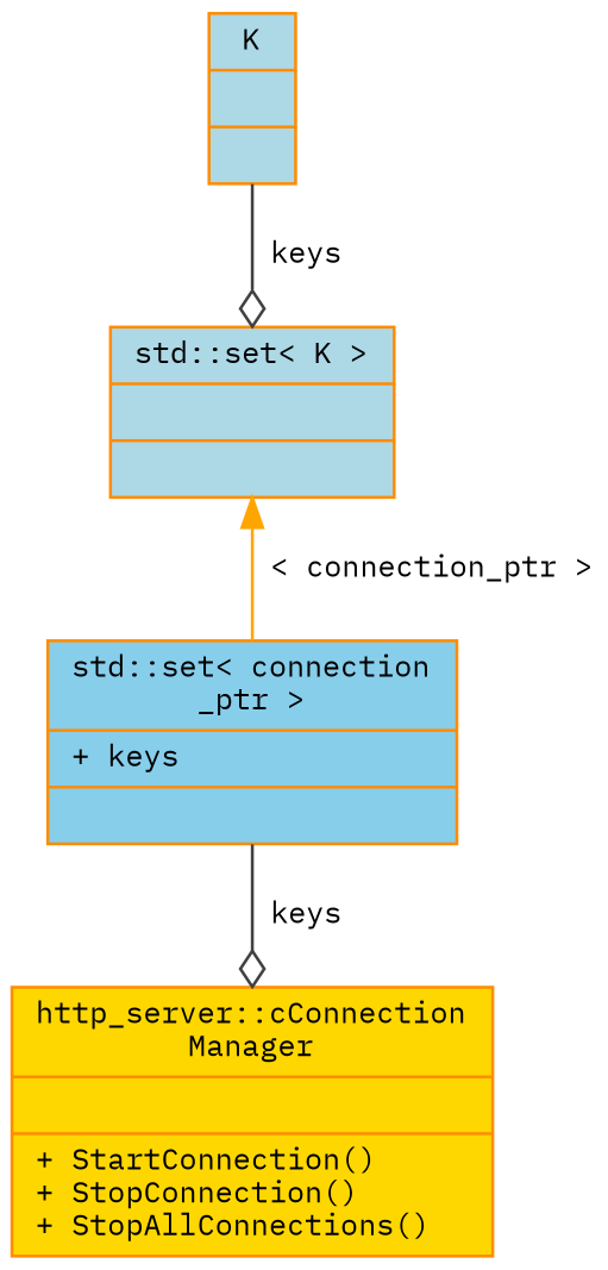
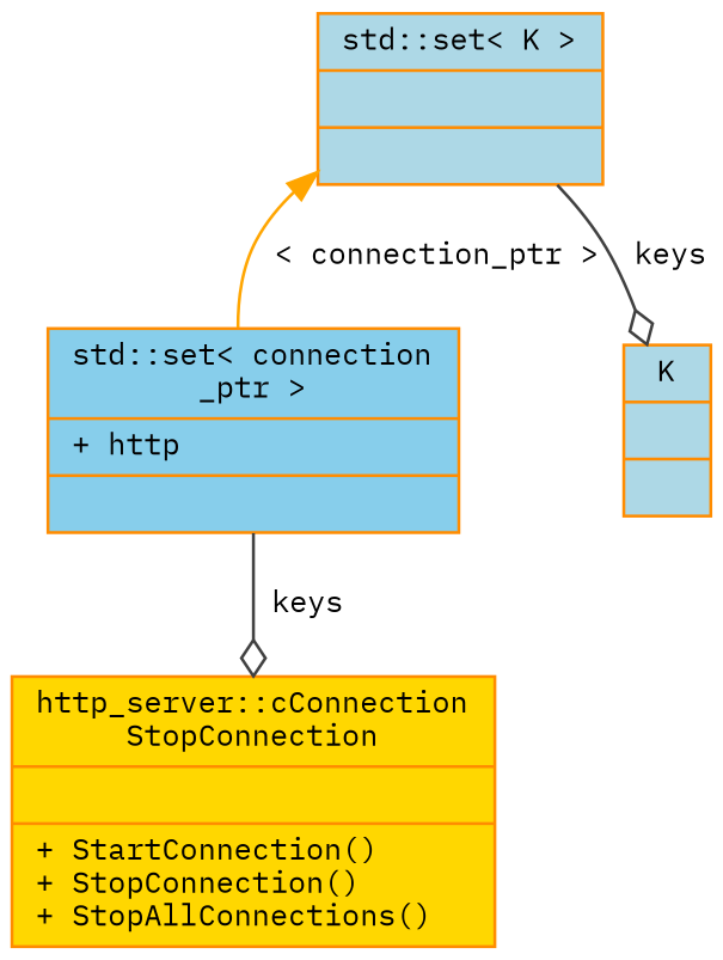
  digraph {
    fontname="IBM Plex Mono"
    node [color=darkorange fillcolor=lightblue fontname="IBM Plex Mono" fontsize=10 shape=record style=filled]
    edge [arrowhead=odiamond color=grey25 fontname="IBM Plex Mono" fontsize=10 labelfontname=Helvetica labelfontsize=10 style=solid]
-   n1 [fillcolor=gold fontcolor=black height=0.2 label="{http_server::cConnection\lManager\n||+ StartConnection()\l+ StopConnection()\l+ StopAllConnections()\l}" width=0.4]
-   n2 [fillcolor=skyblue height=0.2 label="{std::set\< connection\l_ptr \>\n|+ keys\l|}" width=0.4]
+   n1 [fillcolor=gold fontcolor=black height=0.2 label="{http_server::cConnection\lStopConnection\n||+ StartConnection()\l+ StopConnection()\l+ StopAllConnections()\l}" width=0.4]
+   n2 [fillcolor=skyblue height=0.2 label="{std::set\< connection\l_ptr \>\n|+ http\l|}" width=0.4]
    n3 [height=0.2 label="{std::set\< K \>\n||}" width=0.4]
    n4 [height=0.2 label="{K\n||}" width=0.4]
    n2 -> n1 [label=" keys"]
    n3 -> n2 [color=orange dir=back label=" \< connection_ptr \>" arrowhead=""]
-   n4 -> n3 [label=" keys"]
+   n3 -> n4 [label=" keys"]
  }
